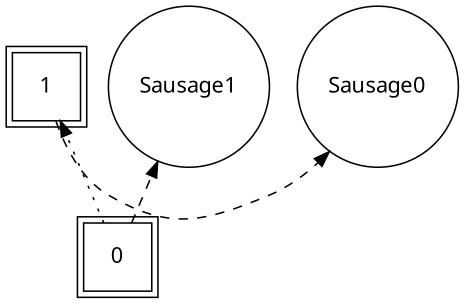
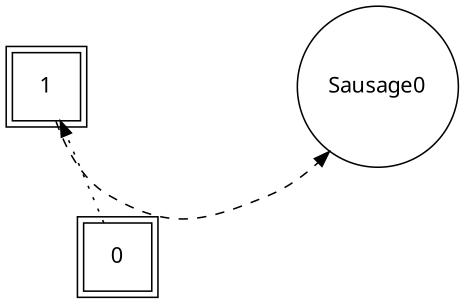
  digraph {
    rankdir=BT
    node [fontname="Arial Unicode Multicast" shape=square]
    edge [style=dashed]
    n1 [label=1 peripheries=2]
    Sausage0 [shape=circle]
    n3 [label=0 peripheries=2]
-   Sausage1 [shape=circle]
    subgraph sub_1 {
      rank=same
      n1
      Sausage0
    }
    n1 -> Sausage0 [constraint=false]
    n3 -> n1 [style=dotted]
-   n3 -> Sausage1
  }
